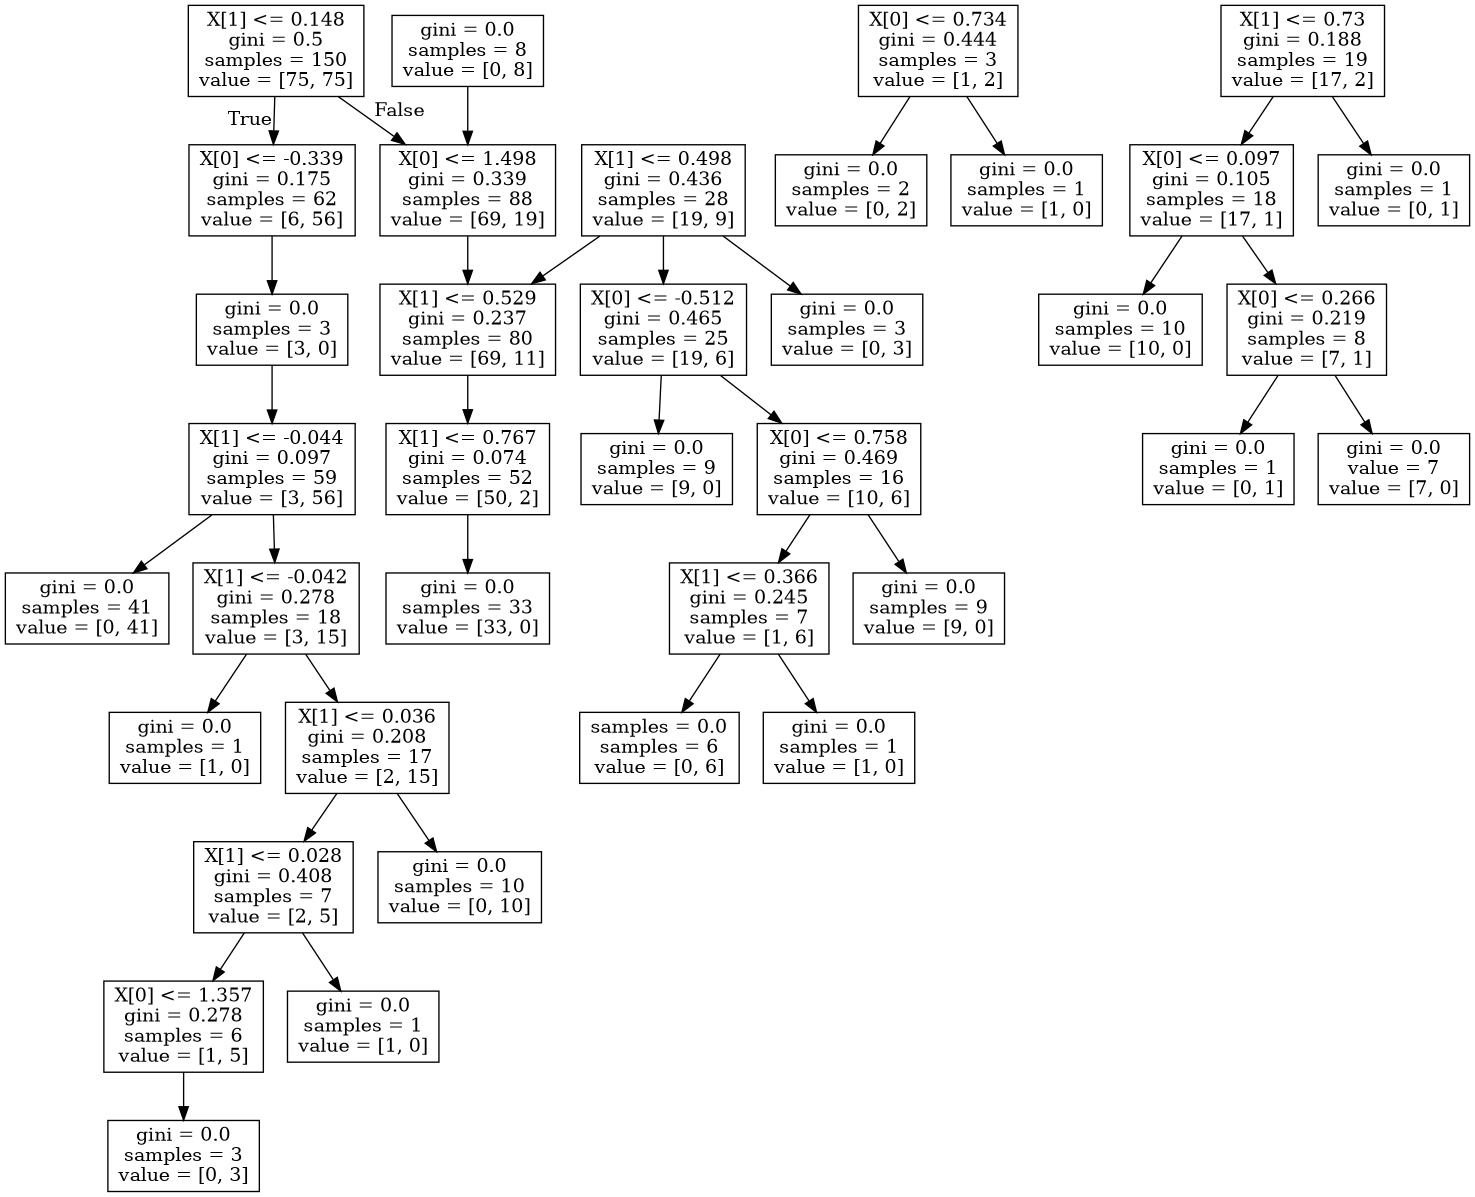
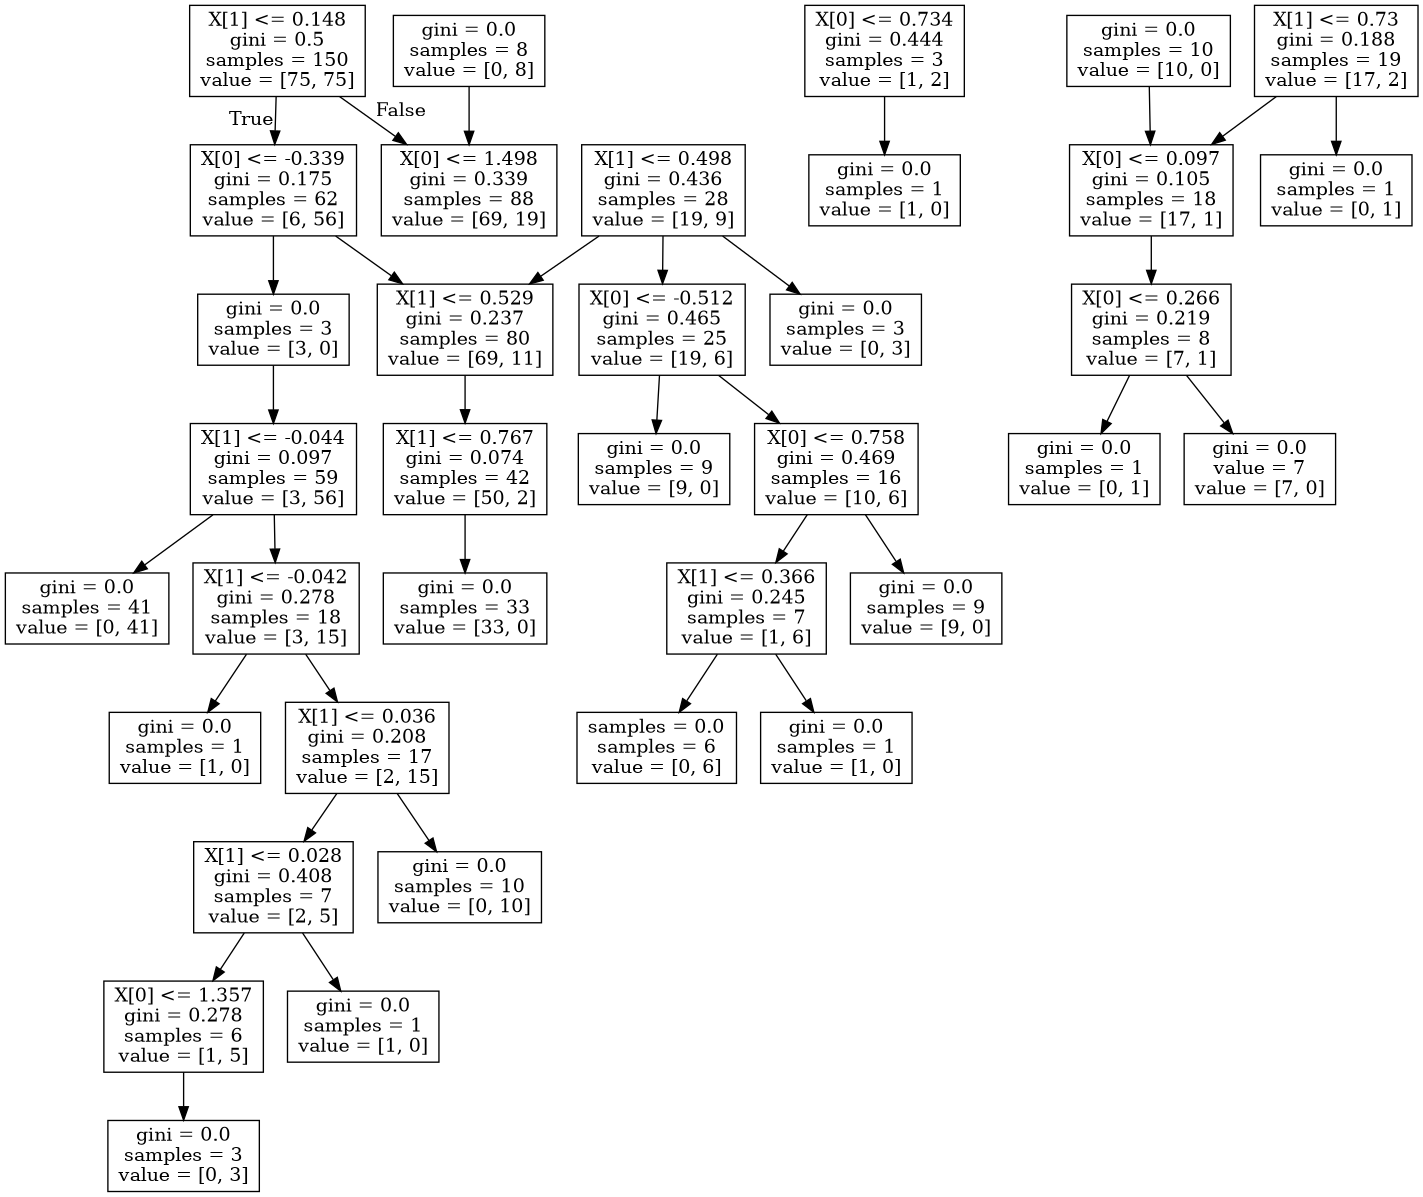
  digraph {
    fontname="DejaVu Serif"
    node [fontname="DejaVu Serif" shape=box]
    edge [fontname="DejaVu Serif"]
    n1 [label="X[1] <= 0.148\ngini = 0.5\nsamples = 150\nvalue = [75, 75]"]
    n2 [label="X[0] <= -0.339\ngini = 0.175\nsamples = 62\nvalue = [6, 56]"]
    n3 [label="X[0] <= 1.498\ngini = 0.339\nsamples = 88\nvalue = [69, 19]"]
    n4 [label="gini = 0.0\nsamples = 3\nvalue = [3, 0]"]
    n5 [label="X[1] <= 0.529\ngini = 0.237\nsamples = 80\nvalue = [69, 11]"]
    n6 [label="X[1] <= -0.044\ngini = 0.097\nsamples = 59\nvalue = [3, 56]"]
    n7 [label="gini = 0.0\nsamples = 41\nvalue = [0, 41]"]
    n8 [label="X[1] <= -0.042\ngini = 0.278\nsamples = 18\nvalue = [3, 15]"]
    n9 [label="gini = 0.0\nsamples = 1\nvalue = [1, 0]"]
    n10 [label="X[1] <= 0.036\ngini = 0.208\nsamples = 17\nvalue = [2, 15]"]
    n11 [label="X[1] <= 0.028\ngini = 0.408\nsamples = 7\nvalue = [2, 5]"]
    n12 [label="gini = 0.0\nsamples = 10\nvalue = [0, 10]"]
    n13 [label="X[0] <= 1.357\ngini = 0.278\nsamples = 6\nvalue = [1, 5]"]
    n14 [label="gini = 0.0\nsamples = 1\nvalue = [1, 0]"]
    n15 [label="gini = 0.0\nsamples = 3\nvalue = [0, 3]"]
    n16 [label="X[0] <= 0.734\ngini = 0.444\nsamples = 3\nvalue = [1, 2]"]
-   n17 [label="gini = 0.0\nsamples = 2\nvalue = [0, 2]"]
    n18 [label="gini = 0.0\nsamples = 1\nvalue = [1, 0]"]
-   n19 [label="X[1] <= 0.767\ngini = 0.074\nsamples = 52\nvalue = [50, 2]"]
+   n19 [label="X[1] <= 0.767\ngini = 0.074\nsamples = 42\nvalue = [50, 2]"]
    n20 [label="gini = 0.0\nsamples = 8\nvalue = [0, 8]"]
    n21 [label="X[1] <= 0.498\ngini = 0.436\nsamples = 28\nvalue = [19, 9]"]
    n22 [label="X[0] <= -0.512\ngini = 0.465\nsamples = 25\nvalue = [19, 6]"]
    n23 [label="gini = 0.0\nsamples = 3\nvalue = [0, 3]"]
    n24 [label="gini = 0.0\nsamples = 33\nvalue = [33, 0]"]
    n25 [label="gini = 0.0\nsamples = 9\nvalue = [9, 0]"]
    n26 [label="X[0] <= 0.758\ngini = 0.469\nsamples = 16\nvalue = [10, 6]"]
    n27 [label="X[1] <= 0.366\ngini = 0.245\nsamples = 7\nvalue = [1, 6]"]
    n28 [label="gini = 0.0\nsamples = 9\nvalue = [9, 0]"]
    n29 [label="samples = 0.0\nsamples = 6\nvalue = [0, 6]"]
    n30 [label="gini = 0.0\nsamples = 1\nvalue = [1, 0]"]
    n31 [label="X[1] <= 0.73\ngini = 0.188\nsamples = 19\nvalue = [17, 2]"]
    n32 [label="X[0] <= 0.097\ngini = 0.105\nsamples = 18\nvalue = [17, 1]"]
    n33 [label="gini = 0.0\nsamples = 1\nvalue = [0, 1]"]
    n34 [label="gini = 0.0\nsamples = 10\nvalue = [10, 0]"]
    n35 [label="X[0] <= 0.266\ngini = 0.219\nsamples = 8\nvalue = [7, 1]"]
    n36 [label="gini = 0.0\nsamples = 1\nvalue = [0, 1]"]
    n37 [label="gini = 0.0\nvalue = 7\nvalue = [7, 0]"]
    n1 -> n2 [headlabel=True labelangle=45 labeldistance=2.5]
    n1 -> n3 [headlabel=False labelangle=-45 labeldistance=2.5]
    n2 -> n4
-   n3 -> n5
+   n2 -> n5
    n4 -> n6
    n5 -> n19
    n6 -> n7
    n6 -> n8
    n8 -> n9
    n8 -> n10
    n10 -> n11
    n10 -> n12
    n11 -> n13
    n11 -> n14
    n13 -> n15
-   n16 -> n17
    n16 -> n18
    n19 -> n24
    n20 -> n3
    n21 -> n5
    n21 -> n22
    n21 -> n23
    n22 -> n25
    n22 -> n26
    n26 -> n27
    n26 -> n28
    n27 -> n29
    n27 -> n30
    n31 -> n32
    n31 -> n33
-   n32 -> n34
+   n34 -> n32
    n32 -> n35
    n35 -> n36
    n35 -> n37
  }
